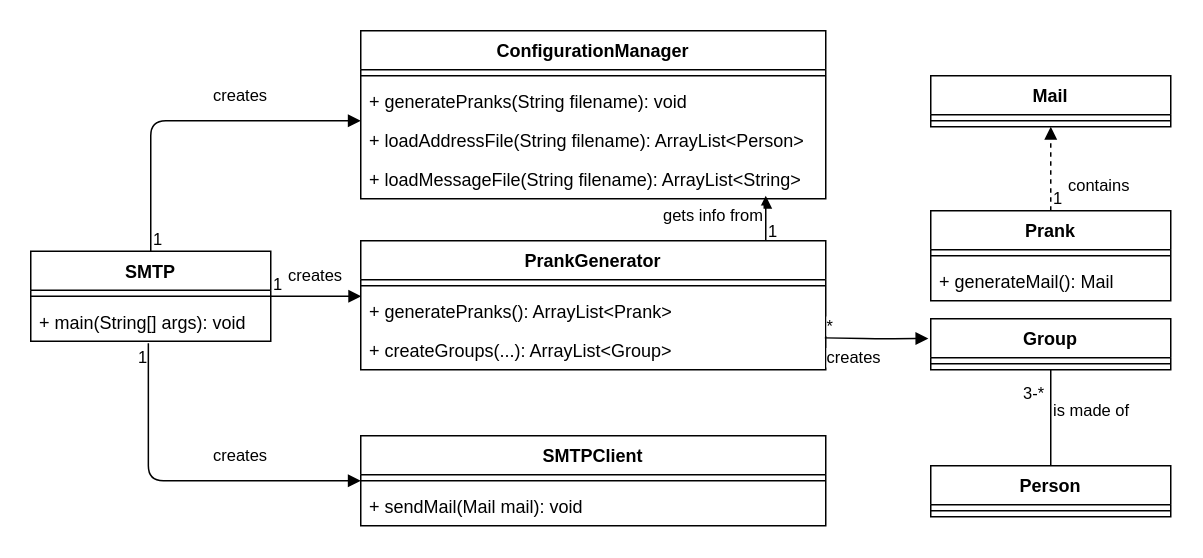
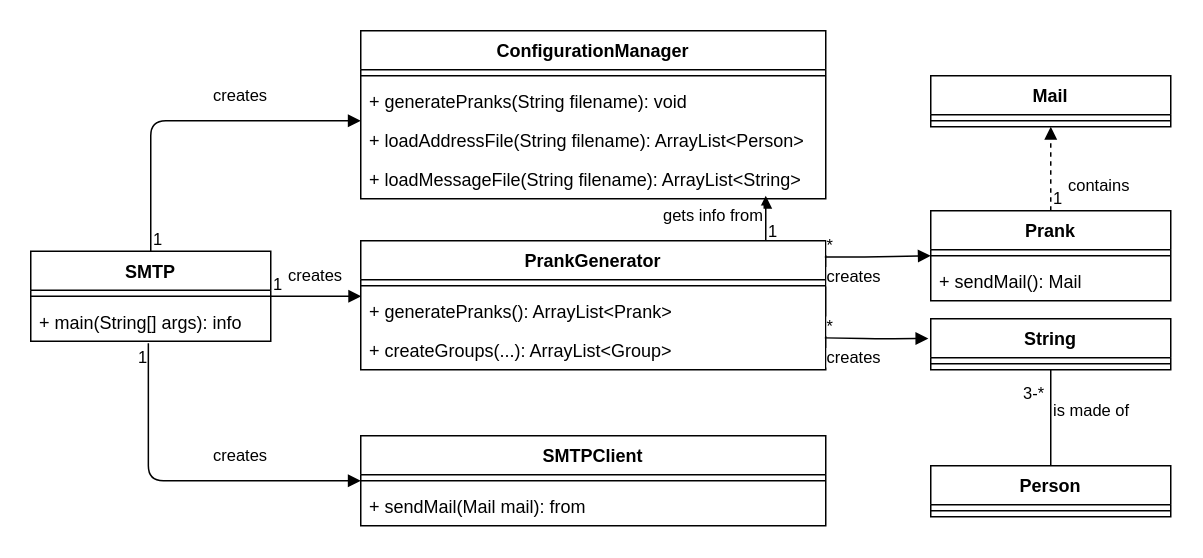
  <mxCell id="0" />
  <mxCell id="1" parent="0" />
  <mxCell id="2" value="SMTP" style="swimlane;fontStyle=1;align=center;verticalAlign=top;childLayout=stackLayout;horizontal=1;startSize=26;horizontalStack=0;resizeParent=1;resizeParentMax=0;resizeLast=0;collapsible=1;marginBottom=0;" vertex="1" parent="1"><mxGeometry x="20" y="167" width="160" height="60" as="geometry" /></mxCell>
  <mxCell id="3" value="" style="line;strokeWidth=1;fillColor=none;align=left;verticalAlign=middle;spacingTop=-1;spacingLeft=3;spacingRight=3;rotatable=0;labelPosition=right;points=[];portConstraint=eastwest;" vertex="1" parent="2"><mxGeometry y="26" width="160" height="8" as="geometry" /></mxCell>
- <mxCell id="4" value="+ main(String[] args): void" style="text;strokeColor=none;fillColor=none;align=left;verticalAlign=top;spacingLeft=4;spacingRight=4;overflow=hidden;rotatable=0;points=[[0,0.5],[1,0.5]];portConstraint=eastwest;" vertex="1" parent="2"><mxGeometry y="34" width="160" height="26" as="geometry" /></mxCell>
+ <mxCell id="4" value="+ main(String[] args): info" style="text;strokeColor=none;fillColor=none;align=left;verticalAlign=top;spacingLeft=4;spacingRight=4;overflow=hidden;rotatable=0;points=[[0,0.5],[1,0.5]];portConstraint=eastwest;" vertex="1" parent="2"><mxGeometry y="34" width="160" height="26" as="geometry" /></mxCell>
  <mxCell id="5" value="ConfigurationManager" style="swimlane;fontStyle=1;align=center;verticalAlign=top;childLayout=stackLayout;horizontal=1;startSize=26;horizontalStack=0;resizeParent=1;resizeParentMax=0;resizeLast=0;collapsible=1;marginBottom=0;" vertex="1" parent="1"><mxGeometry x="240" y="20" width="310" height="112" as="geometry" /></mxCell>
  <mxCell id="6" value="" style="line;strokeWidth=1;fillColor=none;align=left;verticalAlign=middle;spacingTop=-1;spacingLeft=3;spacingRight=3;rotatable=0;labelPosition=right;points=[];portConstraint=eastwest;" vertex="1" parent="5"><mxGeometry y="26" width="310" height="8" as="geometry" /></mxCell>
  <mxCell id="7" value="+ generatePranks(String filename): void&#10;" style="text;strokeColor=none;fillColor=none;align=left;verticalAlign=top;spacingLeft=4;spacingRight=4;overflow=hidden;rotatable=0;points=[[0,0.5],[1,0.5]];portConstraint=eastwest;" vertex="1" parent="5"><mxGeometry y="34" width="310" height="26" as="geometry" /></mxCell>
  <mxCell id="8" value="+ loadAddressFile(String filename): ArrayList&lt;Person&gt;&#10;" style="text;strokeColor=none;fillColor=none;align=left;verticalAlign=top;spacingLeft=4;spacingRight=4;overflow=hidden;rotatable=0;points=[[0,0.5],[1,0.5]];portConstraint=eastwest;" vertex="1" parent="5"><mxGeometry y="60" width="310" height="26" as="geometry" /></mxCell>
  <mxCell id="9" value="+ loadMessageFile(String filename): ArrayList&lt;String&gt;&#10;" style="text;strokeColor=none;fillColor=none;align=left;verticalAlign=top;spacingLeft=4;spacingRight=4;overflow=hidden;rotatable=0;points=[[0,0.5],[1,0.5]];portConstraint=eastwest;" vertex="1" parent="5"><mxGeometry y="86" width="310" height="26" as="geometry" /></mxCell>
  <mxCell id="10" value="gets info from" style="endArrow=block;endFill=1;html=1;edgeStyle=orthogonalEdgeStyle;align=left;verticalAlign=top;exitX=0.5;exitY=0;exitDx=0;exitDy=0;" edge="1" parent="5"><mxGeometry x="1" y="70" relative="1" as="geometry"><mxPoint x="270" y="142" as="sourcePoint" /><mxPoint x="270" y="110" as="targetPoint" /><mxPoint as="offset" /></mxGeometry></mxCell>
  <mxCell id="11" value="1" style="edgeLabel;resizable=0;html=1;align=left;verticalAlign=bottom;" connectable="0" vertex="1" parent="10"><mxGeometry x="-1" relative="1" as="geometry" /></mxCell>
  <mxCell id="12" value="PrankGenerator" style="swimlane;fontStyle=1;align=center;verticalAlign=top;childLayout=stackLayout;horizontal=1;startSize=26;horizontalStack=0;resizeParent=1;resizeParentMax=0;resizeLast=0;collapsible=1;marginBottom=0;" vertex="1" parent="1"><mxGeometry x="240" y="160" width="310" height="86" as="geometry" /></mxCell>
  <mxCell id="13" value="" style="line;strokeWidth=1;fillColor=none;align=left;verticalAlign=middle;spacingTop=-1;spacingLeft=3;spacingRight=3;rotatable=0;labelPosition=right;points=[];portConstraint=eastwest;" vertex="1" parent="12"><mxGeometry y="26" width="310" height="8" as="geometry" /></mxCell>
  <mxCell id="14" value="+ generatePranks(): ArrayList&lt;Prank&gt;&#10;" style="text;strokeColor=none;fillColor=none;align=left;verticalAlign=top;spacingLeft=4;spacingRight=4;overflow=hidden;rotatable=0;points=[[0,0.5],[1,0.5]];portConstraint=eastwest;" vertex="1" parent="12"><mxGeometry y="34" width="310" height="26" as="geometry" /></mxCell>
  <mxCell id="15" value="+ createGroups(...): ArrayList&lt;Group&gt;&#10;" style="text;strokeColor=none;fillColor=none;align=left;verticalAlign=top;spacingLeft=4;spacingRight=4;overflow=hidden;rotatable=0;points=[[0,0.5],[1,0.5]];portConstraint=eastwest;" vertex="1" parent="12"><mxGeometry y="60" width="310" height="26" as="geometry" /></mxCell>
  <mxCell id="16" value="SMTPClient" style="swimlane;fontStyle=1;align=center;verticalAlign=top;childLayout=stackLayout;horizontal=1;startSize=26;horizontalStack=0;resizeParent=1;resizeParentMax=0;resizeLast=0;collapsible=1;marginBottom=0;" vertex="1" parent="1"><mxGeometry x="240" y="290" width="310" height="60" as="geometry" /></mxCell>
  <mxCell id="17" value="" style="line;strokeWidth=1;fillColor=none;align=left;verticalAlign=middle;spacingTop=-1;spacingLeft=3;spacingRight=3;rotatable=0;labelPosition=right;points=[];portConstraint=eastwest;" vertex="1" parent="16"><mxGeometry y="26" width="310" height="8" as="geometry" /></mxCell>
- <mxCell id="18" value="+ sendMail(Mail mail): void&#10;" style="text;strokeColor=none;fillColor=none;align=left;verticalAlign=top;spacingLeft=4;spacingRight=4;overflow=hidden;rotatable=0;points=[[0,0.5],[1,0.5]];portConstraint=eastwest;" vertex="1" parent="16"><mxGeometry y="34" width="310" height="26" as="geometry" /></mxCell>
+ <mxCell id="18" value="+ sendMail(Mail mail): from&#10;" style="text;strokeColor=none;fillColor=none;align=left;verticalAlign=top;spacingLeft=4;spacingRight=4;overflow=hidden;rotatable=0;points=[[0,0.5],[1,0.5]];portConstraint=eastwest;" vertex="1" parent="16"><mxGeometry y="34" width="310" height="26" as="geometry" /></mxCell>
  <mxCell id="19" value="Person" style="swimlane;fontStyle=1;align=center;verticalAlign=top;childLayout=stackLayout;horizontal=1;startSize=26;horizontalStack=0;resizeParent=1;resizeParentMax=0;resizeLast=0;collapsible=1;marginBottom=0;" vertex="1" parent="1"><mxGeometry x="620" y="310" width="160" height="34" as="geometry" /></mxCell>
  <mxCell id="20" value="" style="line;strokeWidth=1;fillColor=none;align=left;verticalAlign=middle;spacingTop=-1;spacingLeft=3;spacingRight=3;rotatable=0;labelPosition=right;points=[];portConstraint=eastwest;" vertex="1" parent="19"><mxGeometry y="26" width="160" height="8" as="geometry" /></mxCell>
- <mxCell id="21" value="Group" style="swimlane;fontStyle=1;align=center;verticalAlign=top;childLayout=stackLayout;horizontal=1;startSize=26;horizontalStack=0;resizeParent=1;resizeParentMax=0;resizeLast=0;collapsible=1;marginBottom=0;" vertex="1" parent="1"><mxGeometry x="620" y="212" width="160" height="34" as="geometry" /></mxCell>
+ <mxCell id="21" value="String" style="swimlane;fontStyle=1;align=center;verticalAlign=top;childLayout=stackLayout;horizontal=1;startSize=26;horizontalStack=0;resizeParent=1;resizeParentMax=0;resizeLast=0;collapsible=1;marginBottom=0;" vertex="1" parent="1"><mxGeometry x="620" y="212" width="160" height="34" as="geometry" /></mxCell>
  <mxCell id="22" value="" style="line;strokeWidth=1;fillColor=none;align=left;verticalAlign=middle;spacingTop=-1;spacingLeft=3;spacingRight=3;rotatable=0;labelPosition=right;points=[];portConstraint=eastwest;" vertex="1" parent="21"><mxGeometry y="26" width="160" height="8" as="geometry" /></mxCell>
  <mxCell id="23" value="Mail" style="swimlane;fontStyle=1;align=center;verticalAlign=top;childLayout=stackLayout;horizontal=1;startSize=26;horizontalStack=0;resizeParent=1;resizeParentMax=0;resizeLast=0;collapsible=1;marginBottom=0;" vertex="1" parent="1"><mxGeometry x="620" y="50" width="160" height="34" as="geometry" /></mxCell>
  <mxCell id="24" value="" style="line;strokeWidth=1;fillColor=none;align=left;verticalAlign=middle;spacingTop=-1;spacingLeft=3;spacingRight=3;rotatable=0;labelPosition=right;points=[];portConstraint=eastwest;" vertex="1" parent="23"><mxGeometry y="26" width="160" height="8" as="geometry" /></mxCell>
  <mxCell id="25" value="Prank" style="swimlane;fontStyle=1;align=center;verticalAlign=top;childLayout=stackLayout;horizontal=1;startSize=26;horizontalStack=0;resizeParent=1;resizeParentMax=0;resizeLast=0;collapsible=1;marginBottom=0;" vertex="1" parent="1"><mxGeometry x="620" y="140" width="160" height="60" as="geometry" /></mxCell>
  <mxCell id="26" value="" style="line;strokeWidth=1;fillColor=none;align=left;verticalAlign=middle;spacingTop=-1;spacingLeft=3;spacingRight=3;rotatable=0;labelPosition=right;points=[];portConstraint=eastwest;" vertex="1" parent="25"><mxGeometry y="26" width="160" height="8" as="geometry" /></mxCell>
- <mxCell id="27" value="+ generateMail(): Mail&#10;" style="text;strokeColor=none;fillColor=none;align=left;verticalAlign=top;spacingLeft=4;spacingRight=4;overflow=hidden;rotatable=0;points=[[0,0.5],[1,0.5]];portConstraint=eastwest;" vertex="1" parent="25"><mxGeometry y="34" width="160" height="26" as="geometry" /></mxCell>
+ <mxCell id="27" value="+ sendMail(): Mail&#10;" style="text;strokeColor=none;fillColor=none;align=left;verticalAlign=top;spacingLeft=4;spacingRight=4;overflow=hidden;rotatable=0;points=[[0,0.5],[1,0.5]];portConstraint=eastwest;" vertex="1" parent="25"><mxGeometry y="34" width="160" height="26" as="geometry" /></mxCell>
  <mxCell id="28" value="creates" style="endArrow=block;endFill=1;html=1;edgeStyle=orthogonalEdgeStyle;align=left;verticalAlign=top;exitX=0.5;exitY=0;exitDx=0;exitDy=0;" edge="1" parent="1" source="2"><mxGeometry x="0.119" y="30" relative="1" as="geometry"><mxPoint x="120" y="160" as="sourcePoint" /><mxPoint x="240" y="80" as="targetPoint" /><Array as="points"><mxPoint x="100" y="80" /></Array><mxPoint as="offset" /></mxGeometry></mxCell>
  <mxCell id="29" value="1" style="edgeLabel;resizable=0;html=1;align=left;verticalAlign=bottom;" connectable="0" vertex="1" parent="28"><mxGeometry x="-1" relative="1" as="geometry" /></mxCell>
  <mxCell id="30" value="creates" style="endArrow=block;endFill=1;html=1;edgeStyle=orthogonalEdgeStyle;align=left;verticalAlign=top;entryX=0.001;entryY=0.115;entryDx=0;entryDy=0;exitX=1;exitY=0.5;exitDx=0;exitDy=0;entryPerimeter=0;" edge="1" parent="1" source="2" target="14"><mxGeometry x="-0.668" y="27" relative="1" as="geometry"><mxPoint x="140" y="340" as="sourcePoint" /><mxPoint x="300" y="340" as="targetPoint" /><mxPoint as="offset" /></mxGeometry></mxCell>
  <mxCell id="31" value="1" style="edgeLabel;resizable=0;html=1;align=left;verticalAlign=bottom;" connectable="0" vertex="1" parent="30"><mxGeometry x="-1" relative="1" as="geometry" /></mxCell>
  <mxCell id="32" value="creates" style="endArrow=block;endFill=1;html=1;edgeStyle=orthogonalEdgeStyle;align=left;verticalAlign=top;exitX=0.49;exitY=1.051;exitDx=0;exitDy=0;exitPerimeter=0;" edge="1" parent="1" source="4"><mxGeometry x="0.143" y="30" relative="1" as="geometry"><mxPoint x="179.69" y="319.84" as="sourcePoint" /><mxPoint x="240" y="320" as="targetPoint" /><Array as="points"><mxPoint x="98" y="320" /></Array><mxPoint as="offset" /></mxGeometry></mxCell>
  <mxCell id="33" value="1" style="edgeLabel;resizable=0;html=1;align=left;verticalAlign=bottom;" connectable="0" vertex="1" parent="32"><mxGeometry x="-1" relative="1" as="geometry"><mxPoint x="-8" y="18" as="offset" /></mxGeometry></mxCell>
+ <mxCell id="34" value="creates" style="endArrow=block;endFill=1;html=1;edgeStyle=orthogonalEdgeStyle;align=left;verticalAlign=top;entryX=0;entryY=0.5;entryDx=0;entryDy=0;exitX=0.998;exitY=0.125;exitDx=0;exitDy=0;exitPerimeter=0;" edge="1" parent="1" source="12" target="25"><mxGeometry x="-1" relative="1" as="geometry"><mxPoint x="550" y="167.01" as="sourcePoint" /><mxPoint x="610.31" y="167" as="targetPoint" /></mxGeometry></mxCell>
+ <mxCell id="35" value="*" style="edgeLabel;resizable=0;html=1;align=left;verticalAlign=bottom;" connectable="0" vertex="1" parent="34"><mxGeometry x="-1" relative="1" as="geometry" /></mxCell>
  <mxCell id="36" value="creates" style="endArrow=block;endFill=1;html=1;edgeStyle=orthogonalEdgeStyle;align=left;verticalAlign=top;exitX=0.998;exitY=0.125;exitDx=0;exitDy=0;exitPerimeter=0;entryX=-0.01;entryY=0.387;entryDx=0;entryDy=0;entryPerimeter=0;" edge="1" parent="1" target="21"><mxGeometry x="-1" relative="1" as="geometry"><mxPoint x="549.38" y="224.75" as="sourcePoint" /><mxPoint x="610" y="224" as="targetPoint" /></mxGeometry></mxCell>
  <mxCell id="37" value="*" style="edgeLabel;resizable=0;html=1;align=left;verticalAlign=bottom;" connectable="0" vertex="1" parent="36"><mxGeometry x="-1" relative="1" as="geometry" /></mxCell>
  <mxCell id="38" value="contains" style="endArrow=block;endFill=1;html=1;edgeStyle=orthogonalEdgeStyle;align=left;verticalAlign=top;entryX=0.5;entryY=1;entryDx=0;entryDy=0;exitX=0.5;exitY=0;exitDx=0;exitDy=0;dashed=1;" edge="1" parent="1" source="25" target="23"><mxGeometry x="0.071" y="-10" relative="1" as="geometry"><mxPoint x="630" y="132" as="sourcePoint" /><mxPoint x="790" y="132" as="targetPoint" /><mxPoint as="offset" /></mxGeometry></mxCell>
  <mxCell id="39" value="1" style="edgeLabel;resizable=0;html=1;align=left;verticalAlign=bottom;" connectable="0" vertex="1" parent="38"><mxGeometry x="-1" relative="1" as="geometry" /></mxCell>
  <mxCell id="40" value="is made of" style="endArrow=none;endFill=1;html=1;edgeStyle=orthogonalEdgeStyle;align=left;verticalAlign=top;entryX=0.5;entryY=0;entryDx=0;entryDy=0;exitX=0.5;exitY=1;exitDx=0;exitDy=0;" edge="1" parent="1" source="21" target="19"><mxGeometry x="-0.562" relative="1" as="geometry"><mxPoint x="800" y="325" as="sourcePoint" /><mxPoint x="800" y="269" as="targetPoint" /><mxPoint as="offset" /></mxGeometry></mxCell>
  <mxCell id="41" value="3-*" style="edgeLabel;resizable=0;html=1;align=left;verticalAlign=bottom;" connectable="0" vertex="1" parent="40"><mxGeometry x="-1" relative="1" as="geometry"><mxPoint x="-20" y="24" as="offset" /></mxGeometry></mxCell>
